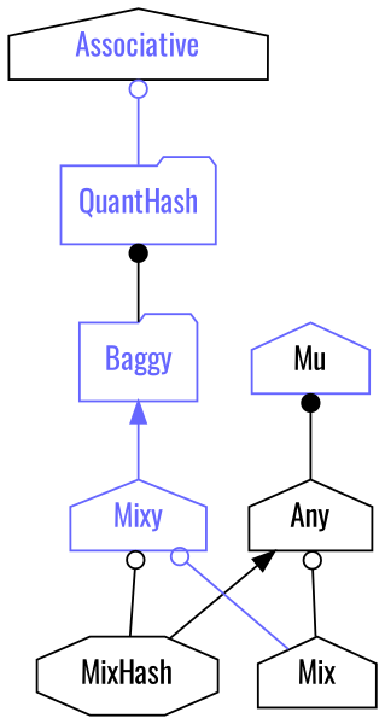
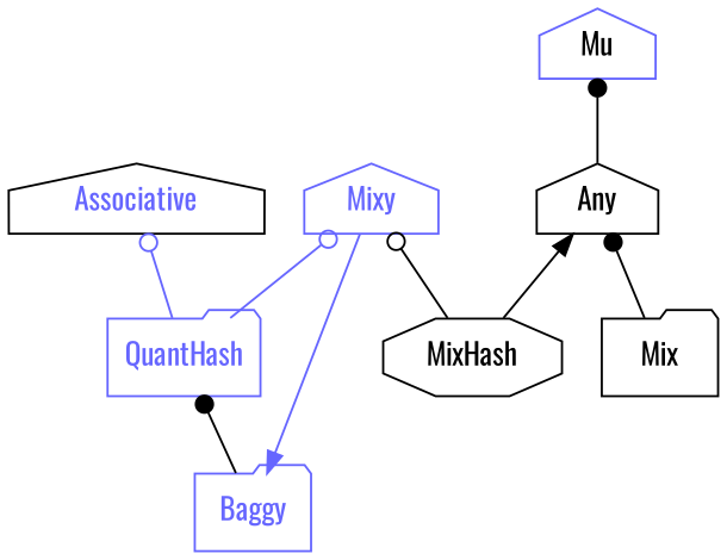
  digraph {
    bgcolor="#FFFFFF"
    fontname=Oswald
    rankdir=BT
    splines=polyline
    node [color="#6666FF" fontcolor="#6666FF" fontname=Oswald shape=house]
    edge [arrowhead=dot color="#000000" fontname=Oswald]
    Baggy [shape=folder]
    Mixy
    QuantHash [shape=folder]
    Associative [color="#000000"]
    Mu [fontcolor="#000000"]
    Any [color="#000000" fontcolor="#000000"]
    MixHash [color="#000000" fontcolor="#000000" shape=octagon]
-   Mix [color="#000000" fontcolor="#000000"]
+   Mix [color="#000000" fontcolor="#000000" shape=folder]
    Baggy -> QuantHash
    Mixy -> Baggy [arrowhead=normal color="#6666FF"]
    QuantHash -> Associative [arrowhead=odot color="#6666FF"]
    Any -> Mu
    MixHash -> Mixy [arrowhead=odot]
    MixHash -> Any [arrowhead=normal]
-   Mix -> Mixy [arrowhead=odot color="#6666FF"]
-   Mix -> Any [arrowhead=odot]
+   QuantHash -> Mixy [arrowhead=odot color="#6666FF"]
+   Mix -> Any
  }
